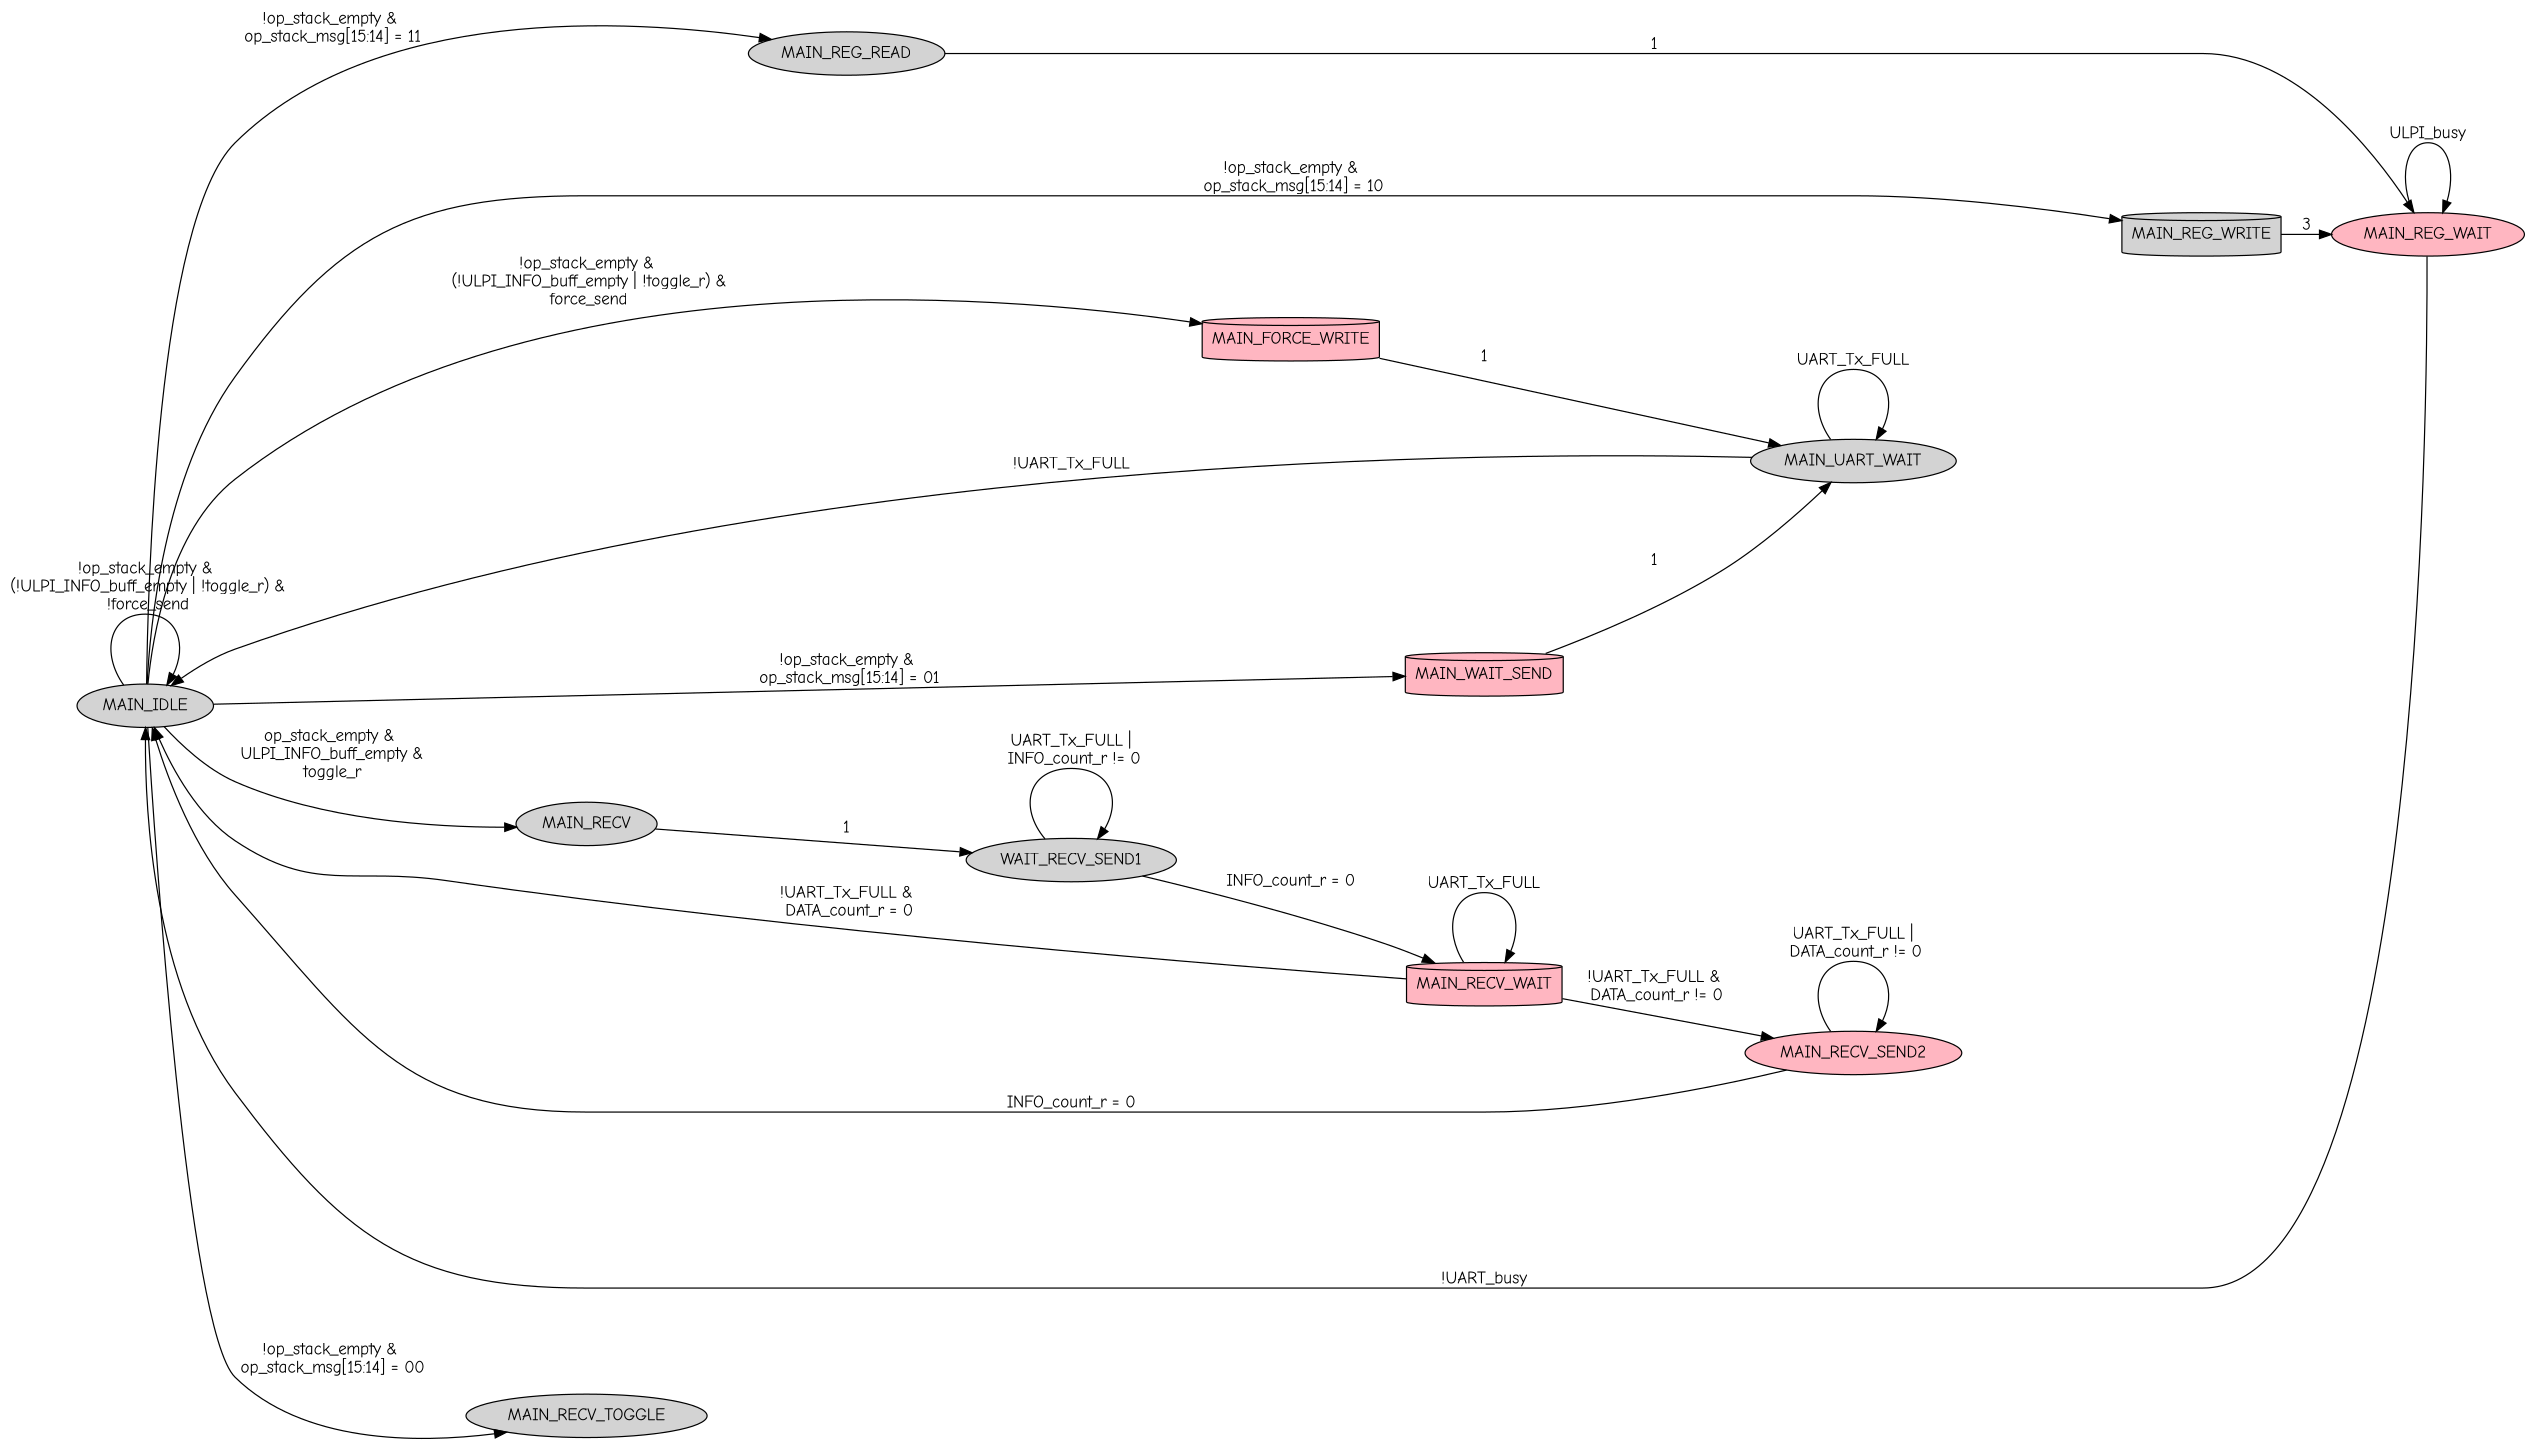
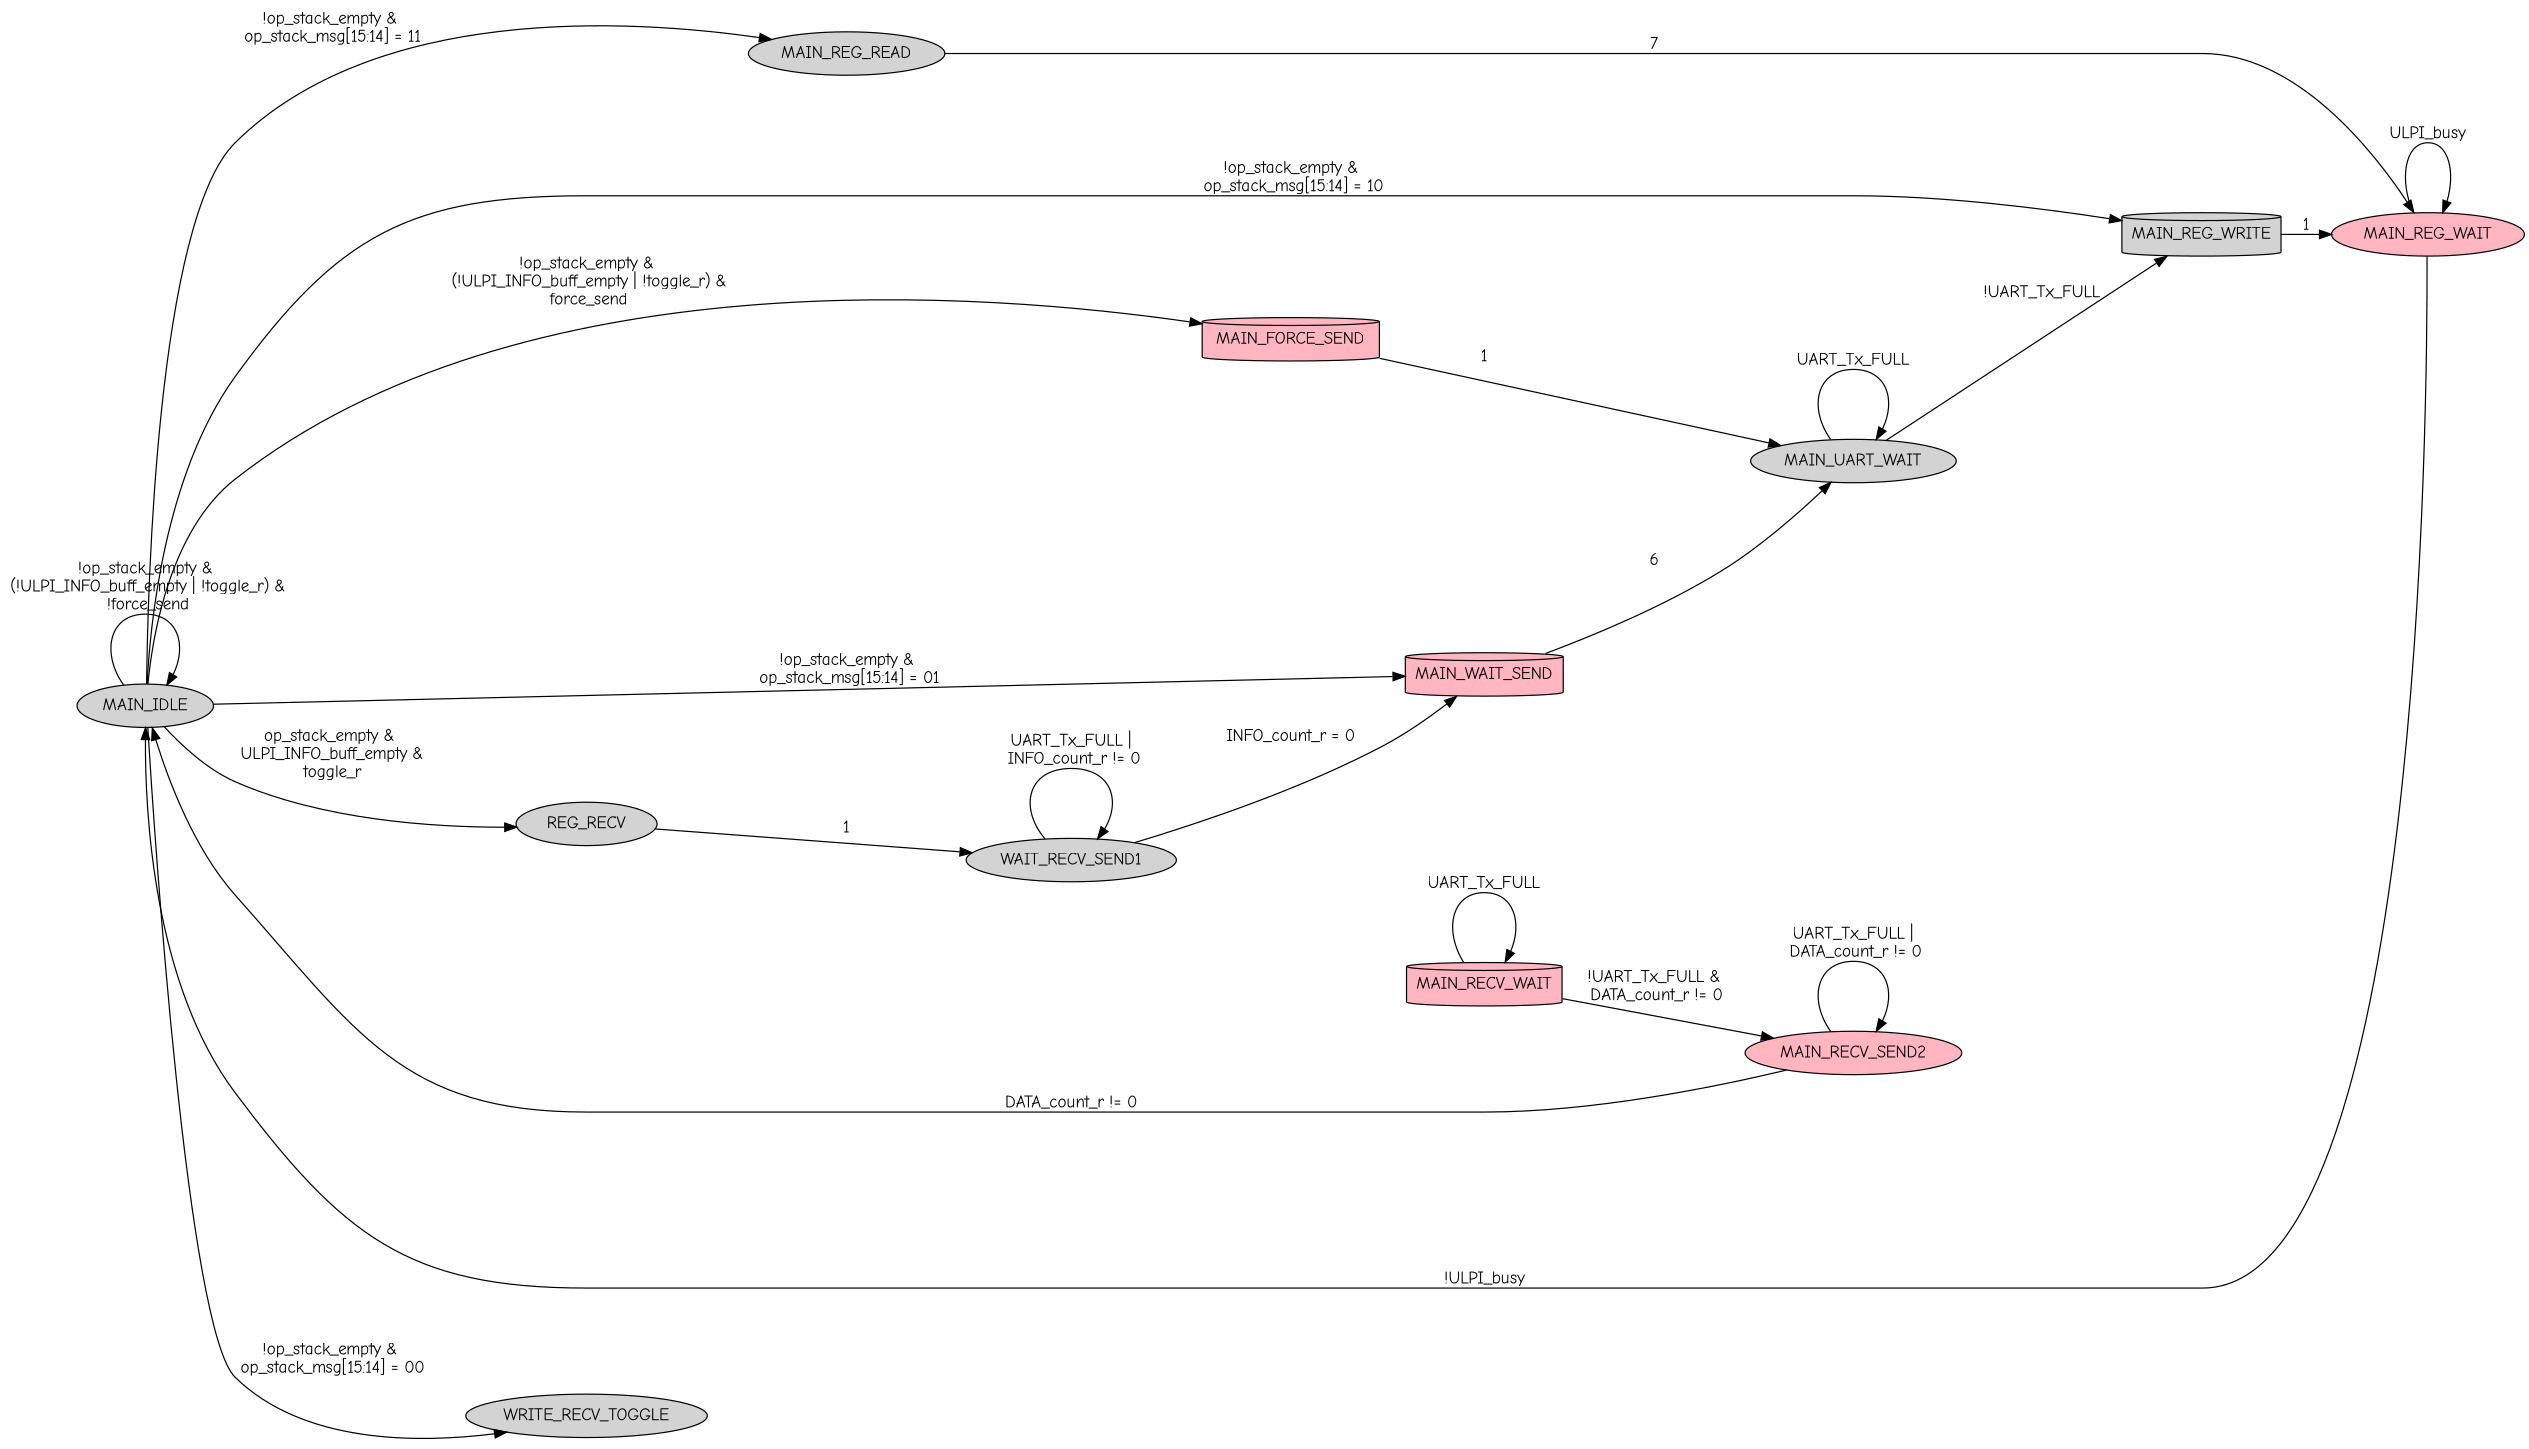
  digraph {
    fontname="Comic Neue"
    nodesep=0.8
    rankdir=LR
    splines=spiline
    node [fillcolor=lightgrey fontname="Comic Neue" shape=ellipse style=filled]
    edge [fontname="Comic Neue"]
    n1 [label=MAIN_IDLE]
    n2 [label=MAIN_REG_READ]
    n3 [label=MAIN_REG_WRITE shape=cylinder]
    n4 [fillcolor=lightpink label=MAIN_WAIT_SEND shape=cylinder]
-   n5 [fillcolor=lightpink label=MAIN_FORCE_WRITE shape=cylinder]
-   n6 [label=MAIN_RECV]
-   n7 [label=MAIN_RECV_TOGGLE]
+   n5 [fillcolor=lightpink label=MAIN_FORCE_SEND shape=cylinder]
+   n6 [label=REG_RECV]
+   n7 [label=WRITE_RECV_TOGGLE]
    n8 [fillcolor=lightpink label=MAIN_REG_WAIT]
    n9 [label=MAIN_UART_WAIT]
    n10 [label=WAIT_RECV_SEND1]
    n11 [fillcolor=lightpink label=MAIN_RECV_WAIT shape=cylinder]
    n12 [fillcolor=lightpink label=MAIN_RECV_SEND2]
    n1 -> n1 [label="!op_stack_empty &\n (!ULPI_INFO_buff_empty | !toggle_r) &\n !force_send"]
    n1 -> n2 [label="!op_stack_empty &\n op_stack_msg[15:14] = 11"]
    n1 -> n3 [label="!op_stack_empty &\n op_stack_msg[15:14] = 10"]
    n1 -> n4 [label="!op_stack_empty &\n op_stack_msg[15:14] = 01"]
    n1 -> n5 [label="!op_stack_empty &\n (!ULPI_INFO_buff_empty | !toggle_r) &\n force_send"]
    n1 -> n6 [label="op_stack_empty &\n ULPI_INFO_buff_empty &\n toggle_r"]
    n1 -> n7 [label="!op_stack_empty &\n op_stack_msg[15:14] = 00"]
-   n2 -> n8 [label=1]
-   n3 -> n8 [label=3]
-   n4 -> n9 [label=1]
+   n2 -> n8 [label=7]
+   n3 -> n8 [label=1]
+   n4 -> n9 [label=6]
    n5 -> n9 [label=1]
    n6 -> n10 [label=1]
-   n8 -> n1 [label="!UART_busy"]
+   n8 -> n1 [label="!ULPI_busy"]
    n8 -> n8 [label=ULPI_busy]
-   n9 -> n1 [label="!UART_Tx_FULL"]
+   n9 -> n3 [label="!UART_Tx_FULL"]
    n9 -> n9 [label=UART_Tx_FULL]
    n10 -> n10 [label="UART_Tx_FULL |\n INFO_count_r \!= 0"]
-   n10 -> n11 [label="INFO_count_r = 0"]
-   n11 -> n1 [label="!UART_Tx_FULL &\n DATA_count_r = 0"]
+   n10 -> n4 [label="INFO_count_r = 0"]
    n11 -> n11 [label=UART_Tx_FULL]
    n11 -> n12 [label="!UART_Tx_FULL &\n DATA_count_r \!= 0"]
-   n12 -> n1 [label="INFO_count_r = 0"]
+   n12 -> n1 [label="DATA_count_r != 0"]
    n12 -> n12 [label="UART_Tx_FULL |\n DATA_count_r \!= 0"]
  }
